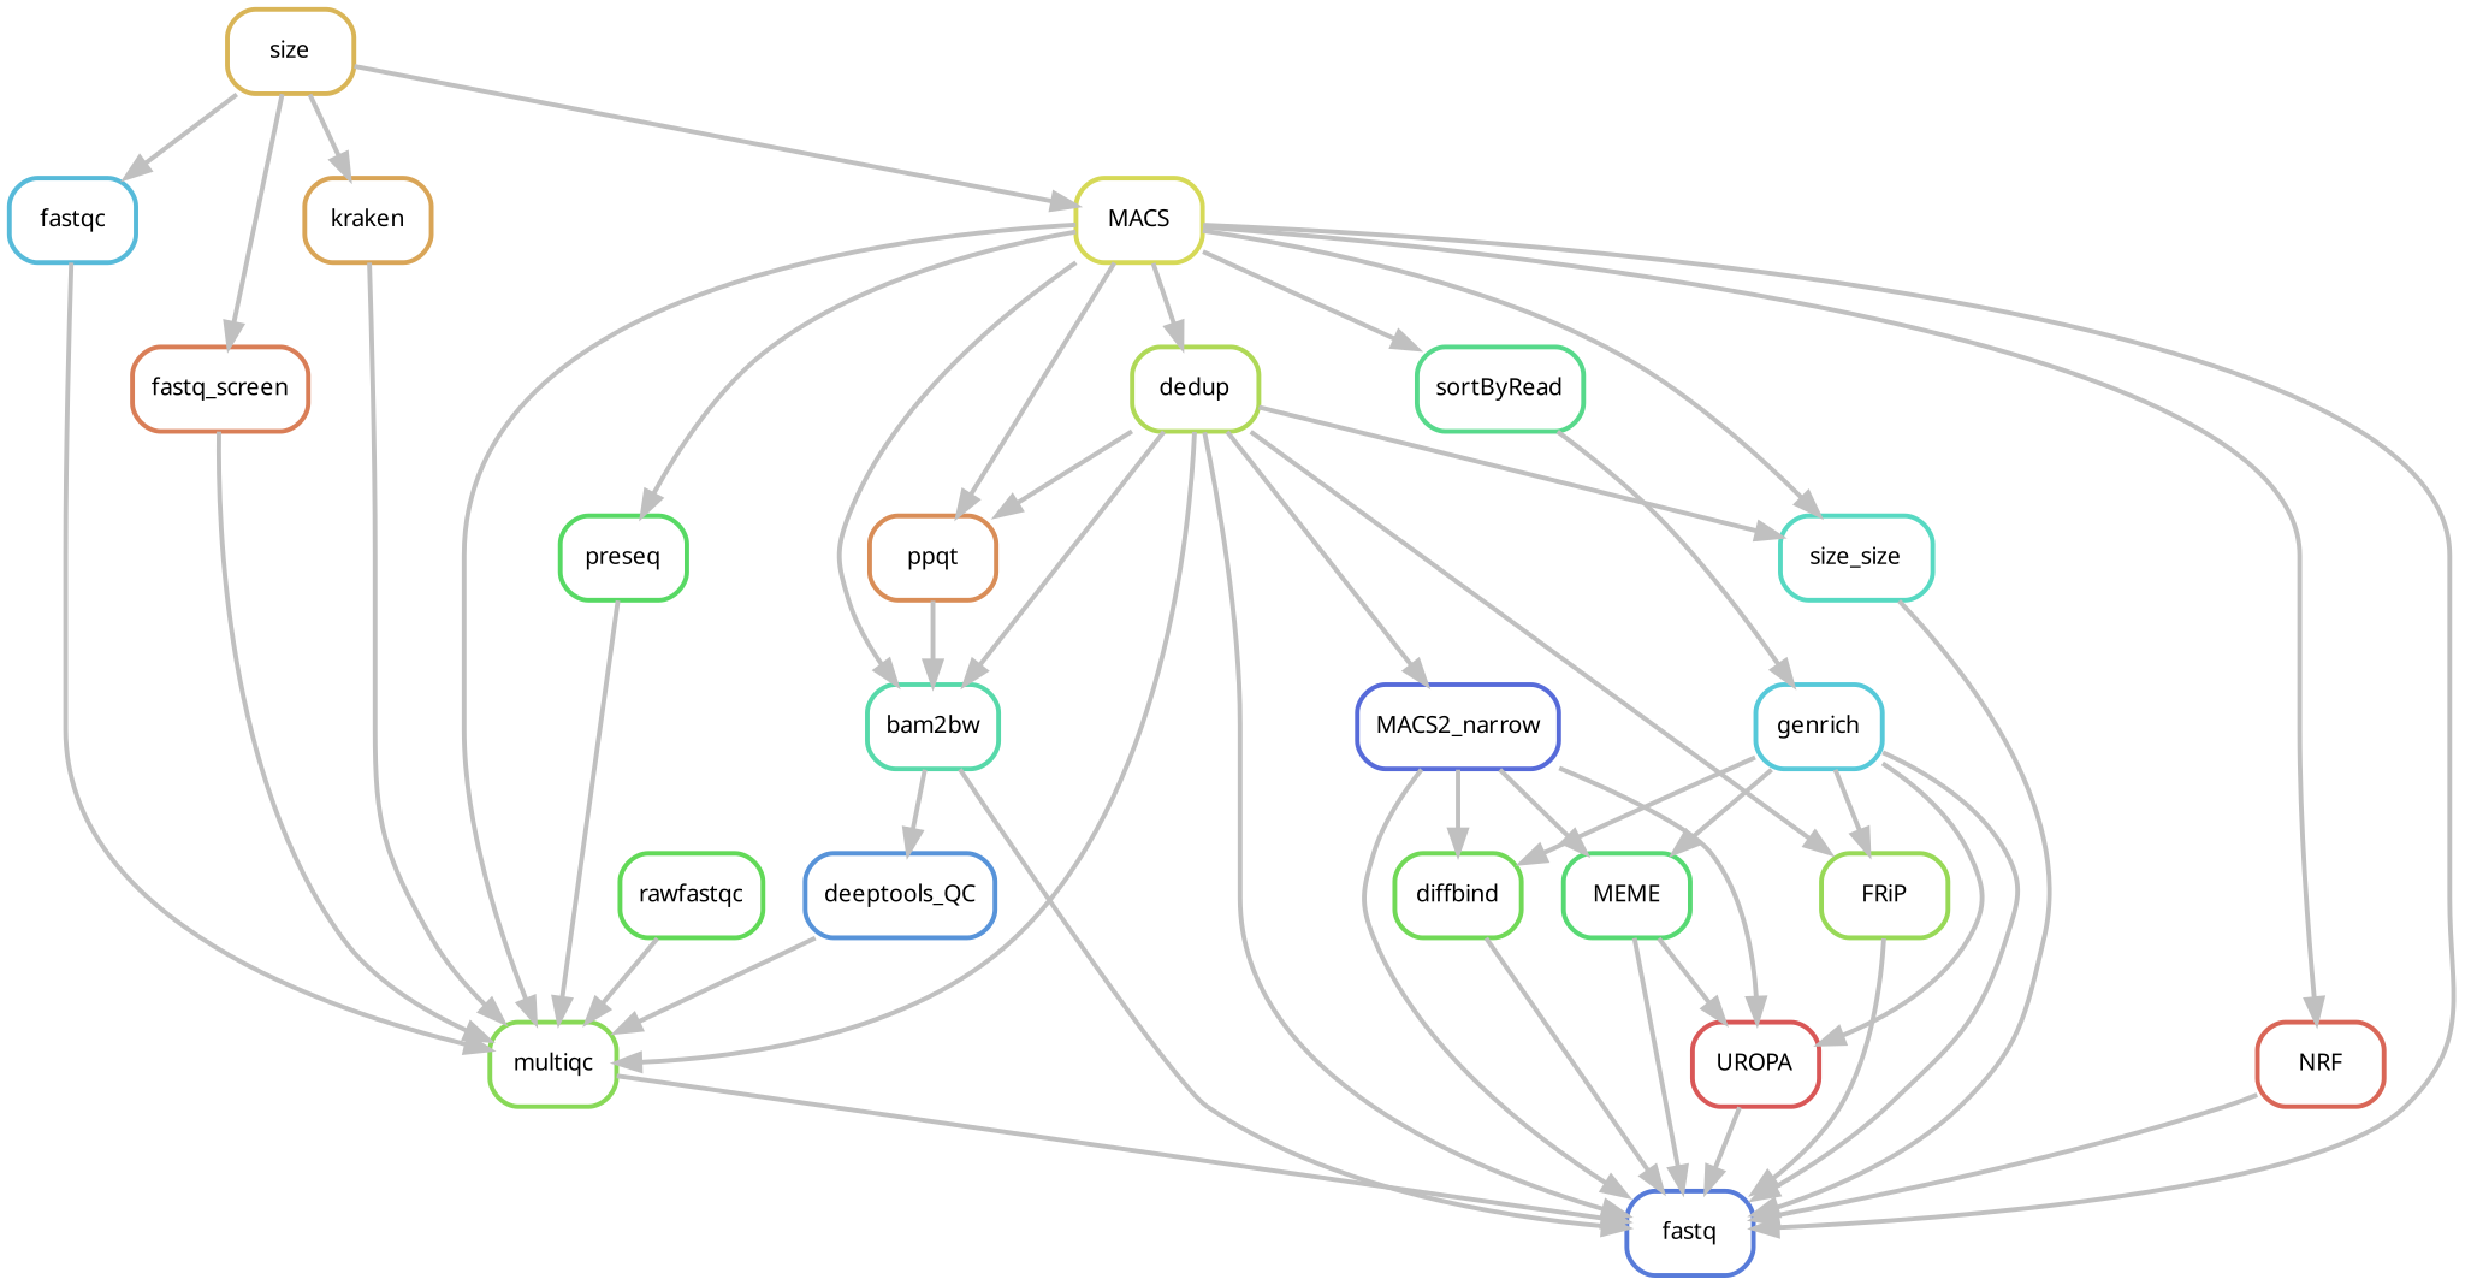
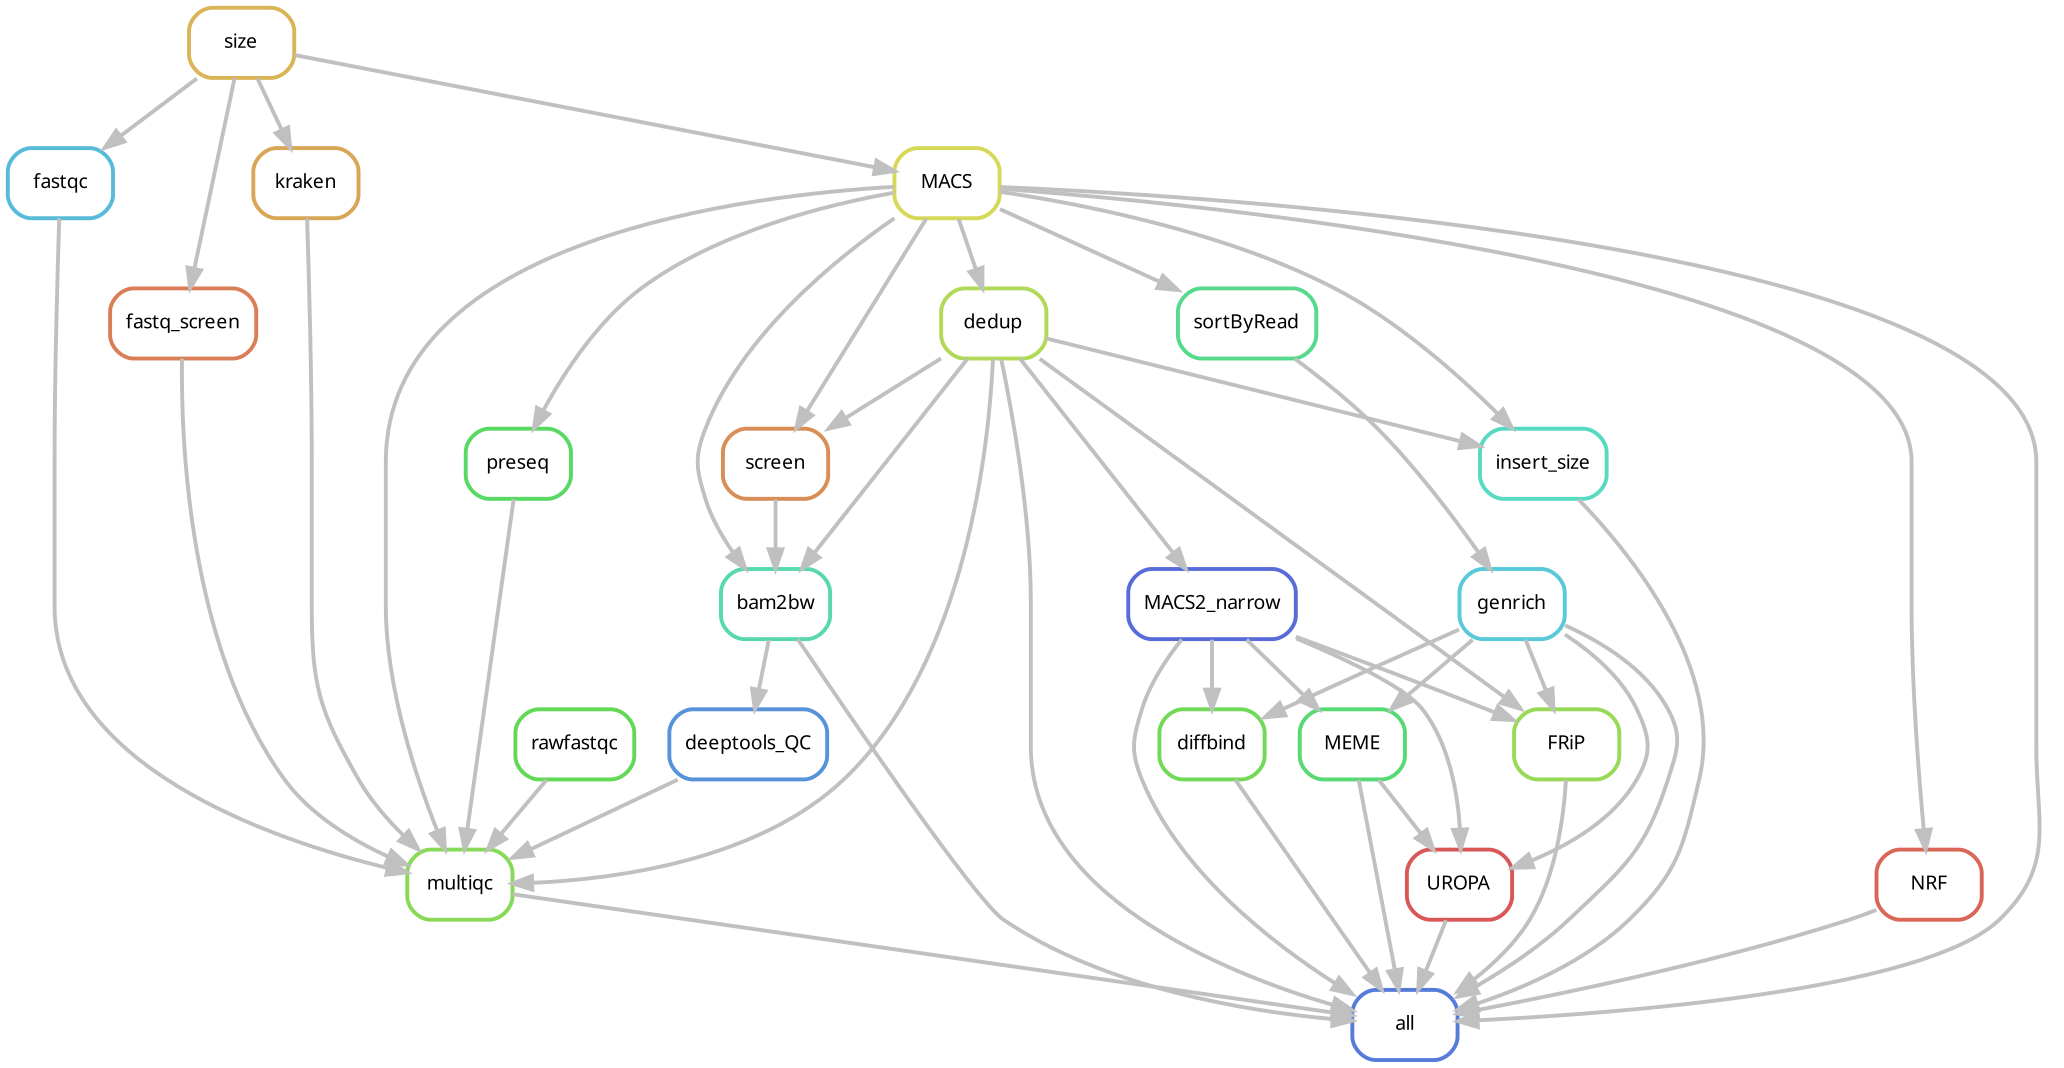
  digraph {
    bgcolor=white
    node [fontname=sans fontsize=10 penwidth=2 shape=box style=rounded]
    edge [color=grey penwidth=2]
-   n1 [color="0.62 0.6 0.85" label=fastq]
+   n1 [color="0.62 0.6 0.85" label=all]
    n2 [color="0.27 0.6 0.85" label=multiqc]
    n3 [color="0.05 0.6 0.85" label=fastq_screen]
    n4 [color="0.12 0.6 0.85" label=size]
    n5 [color="0.10 0.6 0.85" label=kraken]
    n6 [color="0.17 0.6 0.85" label=MACS]
    n7 [color="0.54 0.6 0.85" label=fastqc]
    n8 [color="0.35 0.6 0.85" label=preseq]
    n9 [color="0.22 0.6 0.85" label=dedup]
    n10 [color="0.44 0.6 0.85" label=bam2bw]
-   n11 [color="0.07 0.6 0.85" label=ppqt]
-   n12 [color="0.47 0.6 0.85" label=size_size]
+   n11 [color="0.07 0.6 0.85" label=screen]
+   n12 [color="0.47 0.6 0.85" label=insert_size]
    n13 [color="0.02 0.6 0.85" label=NRF]
    n14 [color="0.40 0.6 0.85" label=sortByRead]
    n15 [color="0.64 0.6 0.85" label=MACS2_narrow]
    n16 [color="0.25 0.6 0.85" label=FRiP]
    n17 [color="0.59 0.6 0.85" label=deeptools_QC]
    n18 [color="0.52 0.6 0.85" label=genrich]
    n19 [color="0.00 0.6 0.85" label=UROPA]
    n20 [color="0.30 0.6 0.85" label=diffbind]
    n21 [color="0.37 0.6 0.85" label=MEME]
    n22 [color="0.32 0.6 0.85" label=rawfastqc]
    n2 -> n1
    n3 -> n2
    n4 -> n3
    n4 -> n5
    n4 -> n6
    n4 -> n7
    n5 -> n2
    n6 -> n1
    n6 -> n2
    n6 -> n8
    n6 -> n9
    n6 -> n10
    n6 -> n11
    n6 -> n12
    n6 -> n13
    n6 -> n14
    n7 -> n2
    n8 -> n2
    n9 -> n1
    n9 -> n2
    n9 -> n10
    n9 -> n11
    n9 -> n12
    n9 -> n15
    n9 -> n16
    n10 -> n1
    n10 -> n17
    n11 -> n10
    n12 -> n1
    n13 -> n1
    n14 -> n18
    n15 -> n1
+   n15 -> n16
    n15 -> n19
    n15 -> n20
    n15 -> n21
    n16 -> n1
    n17 -> n2
    n18 -> n1
    n18 -> n16
    n18 -> n19
    n18 -> n20
    n18 -> n21
    n19 -> n1
    n20 -> n1
    n21 -> n1
    n21 -> n19
    n22 -> n2
  }
